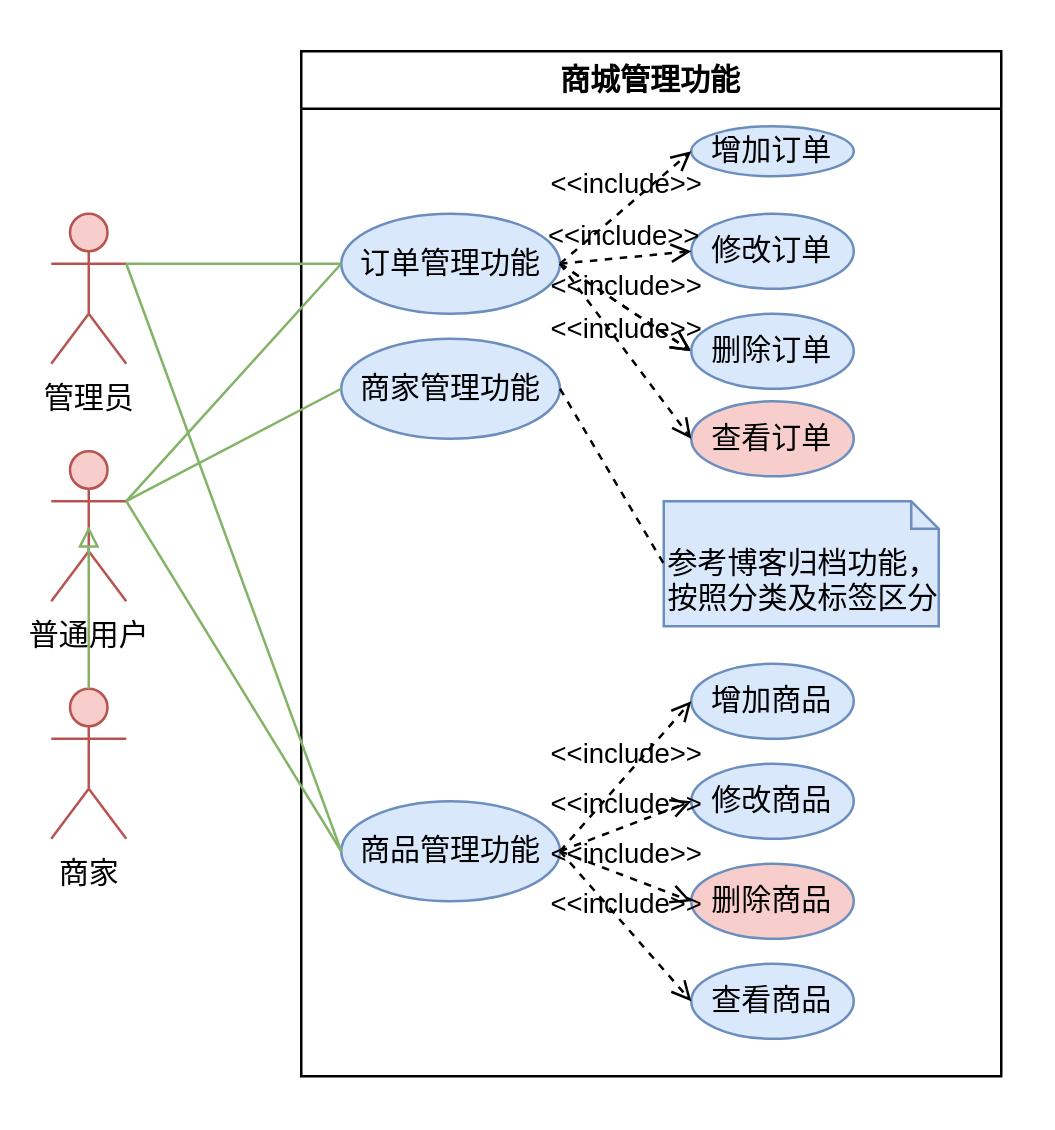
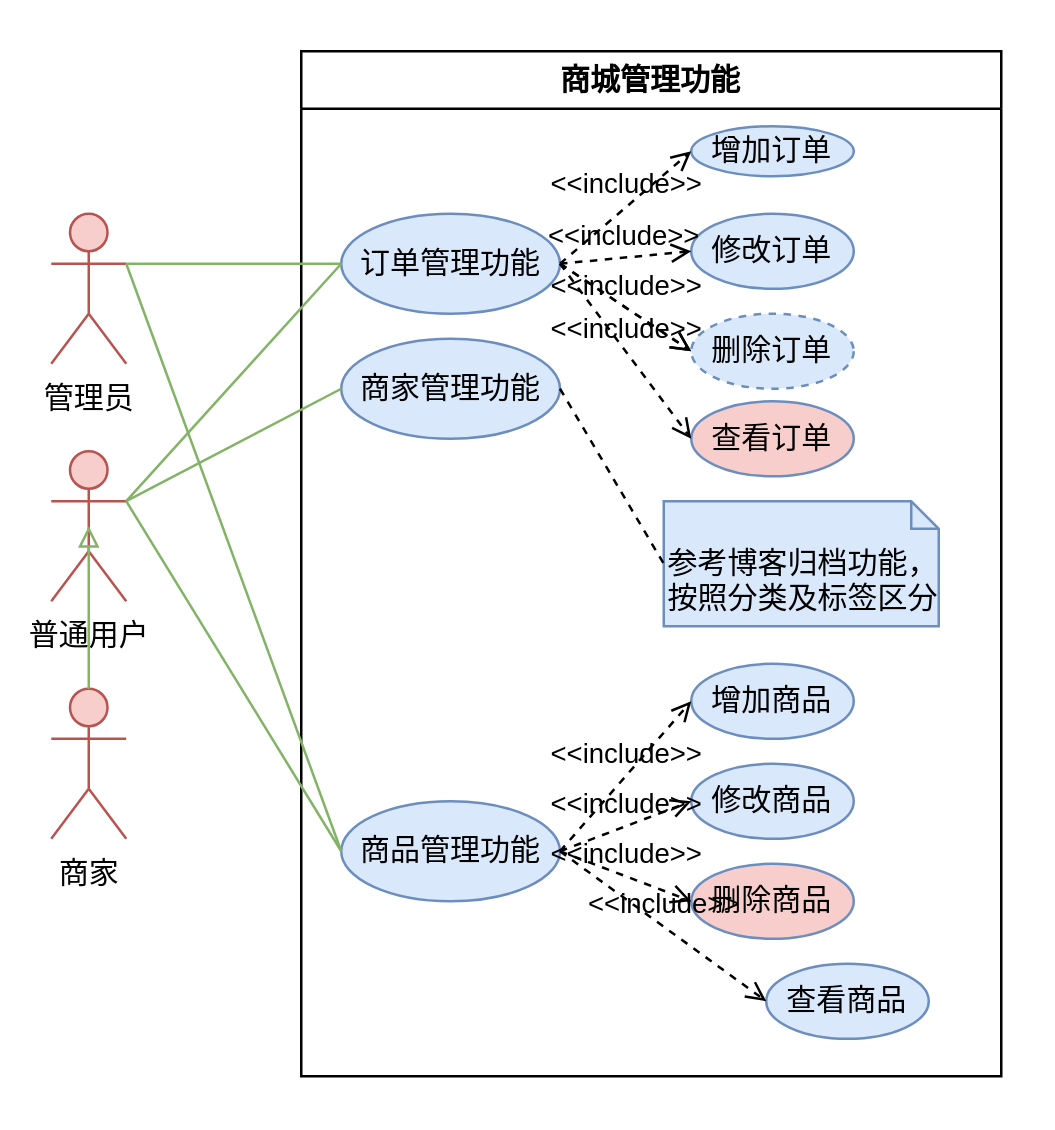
  <mxCell id="0" />
  <mxCell id="1" parent="0" />
  <mxCell id="2" value="商城管理功能" style="swimlane;whiteSpace=wrap;html=1;" vertex="1" parent="1"><mxGeometry x="120" y="20" width="280" height="410" as="geometry" /></mxCell>
  <mxCell id="3" value="订单管理功能" style="ellipse;whiteSpace=wrap;html=1;fillColor=#dae8fc;strokeColor=#6c8ebf;" vertex="1" parent="2"><mxGeometry x="16" y="65" width="87.5" height="40" as="geometry" /></mxCell>
  <mxCell id="4" value="商家管理功能" style="ellipse;whiteSpace=wrap;html=1;fillColor=#dae8fc;strokeColor=#6c8ebf;" vertex="1" parent="2"><mxGeometry x="16" y="115" width="87.5" height="40" as="geometry" /></mxCell>
  <mxCell id="5" value="增加订单" style="ellipse;whiteSpace=wrap;html=1;fillColor=#dae8fc;strokeColor=#6c8ebf;" vertex="1" parent="2"><mxGeometry x="156" y="30" width="65" height="20" as="geometry" /></mxCell>
  <mxCell id="6" value="修改订单" style="ellipse;whiteSpace=wrap;html=1;fillColor=#dae8fc;strokeColor=#6c8ebf;" vertex="1" parent="2"><mxGeometry x="156" y="65" width="65" height="30" as="geometry" /></mxCell>
  <mxCell id="7" value="&amp;lt;&amp;lt;include&amp;gt;&amp;gt;" style="html=1;verticalAlign=bottom;labelBackgroundColor=none;endArrow=open;endFill=0;dashed=1;rounded=0;exitX=1;exitY=0.5;exitDx=0;exitDy=0;entryX=0;entryY=0.5;entryDx=0;entryDy=0;" edge="1" parent="2" source="3" target="5"><mxGeometry x="0.0" width="160" relative="1" as="geometry"><mxPoint x="155" y="155" as="sourcePoint" /><mxPoint x="205" y="125" as="targetPoint" /><mxPoint as="offset" /></mxGeometry></mxCell>
  <mxCell id="8" value="&amp;lt;&amp;lt;include&amp;gt;&amp;gt;" style="html=1;verticalAlign=bottom;labelBackgroundColor=none;endArrow=open;endFill=0;dashed=1;rounded=0;entryX=0;entryY=0.5;entryDx=0;entryDy=0;exitX=1;exitY=0.5;exitDx=0;exitDy=0;" edge="1" parent="2" source="3" target="6"><mxGeometry x="0.0" width="160" relative="1" as="geometry"><mxPoint x="336" y="85" as="sourcePoint" /><mxPoint x="386" y="55" as="targetPoint" /><mxPoint as="offset" /></mxGeometry></mxCell>
  <mxCell id="9" value="&amp;lt;&amp;lt;include&amp;gt;&amp;gt;" style="html=1;verticalAlign=bottom;labelBackgroundColor=none;endArrow=open;endFill=0;dashed=1;rounded=0;exitX=1;exitY=0.5;exitDx=0;exitDy=0;entryX=0;entryY=0.5;entryDx=0;entryDy=0;" edge="1" parent="2" source="3" target="23"><mxGeometry x="0.0" width="160" relative="1" as="geometry"><mxPoint x="396" y="95" as="sourcePoint" /><mxPoint x="446" y="65" as="targetPoint" /><mxPoint as="offset" /></mxGeometry></mxCell>
  <mxCell id="10" value="查看订单" style="ellipse;whiteSpace=wrap;html=1;fillColor=#f8cecc;strokeColor=#6c8ebf;" vertex="1" parent="2"><mxGeometry x="156" y="140" width="65" height="30" as="geometry" /></mxCell>
  <mxCell id="11" value="&amp;lt;&amp;lt;include&amp;gt;&amp;gt;" style="html=1;verticalAlign=bottom;labelBackgroundColor=none;endArrow=open;endFill=0;dashed=1;rounded=0;exitX=1;exitY=0.5;exitDx=0;exitDy=0;entryX=0;entryY=0.5;entryDx=0;entryDy=0;" edge="1" parent="2" source="3" target="10"><mxGeometry x="0.0" width="160" relative="1" as="geometry"><mxPoint x="102.25" y="125" as="sourcePoint" /><mxPoint x="37.25" y="160" as="targetPoint" /><mxPoint as="offset" /></mxGeometry></mxCell>
  <mxCell id="12" value="商品管理功能" style="ellipse;whiteSpace=wrap;html=1;fillColor=#dae8fc;strokeColor=#6c8ebf;" vertex="1" parent="2"><mxGeometry x="16" y="300" width="87.5" height="40" as="geometry" /></mxCell>
  <mxCell id="13" value="增加商品" style="ellipse;whiteSpace=wrap;html=1;fillColor=#dae8fc;strokeColor=#6c8ebf;" vertex="1" parent="2"><mxGeometry x="156" y="245" width="65" height="30" as="geometry" /></mxCell>
  <mxCell id="14" value="修改商品" style="ellipse;whiteSpace=wrap;html=1;fillColor=#dae8fc;strokeColor=#6c8ebf;" vertex="1" parent="2"><mxGeometry x="156" y="285" width="65" height="30" as="geometry" /></mxCell>
  <mxCell id="15" value="删除商品" style="ellipse;whiteSpace=wrap;html=1;fillColor=#f8cecc;strokeColor=#6c8ebf;" vertex="1" parent="2"><mxGeometry x="156" y="325" width="65" height="30" as="geometry" /></mxCell>
- <mxCell id="16" value="查看商品" style="ellipse;whiteSpace=wrap;html=1;fillColor=#dae8fc;strokeColor=#6c8ebf;" vertex="1" parent="2"><mxGeometry x="156" y="365" width="65" height="30" as="geometry" /></mxCell>
+ <mxCell id="16" value="查看商品" style="ellipse;whiteSpace=wrap;html=1;fillColor=#dae8fc;strokeColor=#6c8ebf;" vertex="1" parent="2"><mxGeometry x="186" y="365" width="65" height="30" as="geometry" /></mxCell>
  <mxCell id="17" value="&amp;lt;&amp;lt;include&amp;gt;&amp;gt;" style="html=1;verticalAlign=bottom;labelBackgroundColor=none;endArrow=open;endFill=0;dashed=1;rounded=0;exitX=1;exitY=0.5;exitDx=0;exitDy=0;entryX=0;entryY=0.5;entryDx=0;entryDy=0;" edge="1" parent="2" source="12" target="13"><mxGeometry x="0.0" width="160" relative="1" as="geometry"><mxPoint x="82.5" y="225" as="sourcePoint" /><mxPoint x="113.5" y="305" as="targetPoint" /><mxPoint as="offset" /></mxGeometry></mxCell>
  <mxCell id="18" value="&amp;lt;&amp;lt;include&amp;gt;&amp;gt;" style="html=1;verticalAlign=bottom;labelBackgroundColor=none;endArrow=open;endFill=0;dashed=1;rounded=0;entryX=0;entryY=0.5;entryDx=0;entryDy=0;exitX=1;exitY=0.5;exitDx=0;exitDy=0;" edge="1" parent="2" source="12" target="14"><mxGeometry x="0.0" width="160" relative="1" as="geometry"><mxPoint x="116" y="310" as="sourcePoint" /><mxPoint x="155" y="275" as="targetPoint" /><mxPoint as="offset" /></mxGeometry></mxCell>
  <mxCell id="19" value="&amp;lt;&amp;lt;include&amp;gt;&amp;gt;" style="html=1;verticalAlign=bottom;labelBackgroundColor=none;endArrow=open;endFill=0;dashed=1;rounded=0;entryX=0;entryY=0.5;entryDx=0;entryDy=0;exitX=1;exitY=0.5;exitDx=0;exitDy=0;" edge="1" parent="2" source="12" target="15"><mxGeometry x="0.0" width="160" relative="1" as="geometry"><mxPoint x="64.25" y="359.31" as="sourcePoint" /><mxPoint x="95.25" y="359.31" as="targetPoint" /><mxPoint as="offset" /></mxGeometry></mxCell>
  <mxCell id="20" value="&amp;lt;&amp;lt;include&amp;gt;&amp;gt;" style="html=1;verticalAlign=bottom;labelBackgroundColor=none;endArrow=open;endFill=0;dashed=1;rounded=0;entryX=0;entryY=0.5;entryDx=0;entryDy=0;exitX=1;exitY=0.5;exitDx=0;exitDy=0;" edge="1" parent="2" source="12" target="16"><mxGeometry x="0.0" width="160" relative="1" as="geometry"><mxPoint x="346" y="290" as="sourcePoint" /><mxPoint x="377" y="290" as="targetPoint" /><mxPoint as="offset" /></mxGeometry></mxCell>
  <mxCell id="21" value="参考博客归档功能，按照分类及标签区分" style="shape=note2;boundedLbl=1;whiteSpace=wrap;html=1;size=11;verticalAlign=top;align=left;fillColor=#dae8fc;strokeColor=#6c8ebf;" vertex="1" parent="2"><mxGeometry x="145" y="180" width="110" height="50" as="geometry" /></mxCell>
  <mxCell id="22" value="" style="html=1;verticalAlign=bottom;labelBackgroundColor=none;endArrow=open;endFill=0;dashed=1;rounded=0;exitX=1;exitY=0.5;exitDx=0;exitDy=0;entryX=0;entryY=0.5;entryDx=0;entryDy=0;" edge="1" parent="2" source="3" target="23"><mxGeometry x="0.0" width="160" relative="1" as="geometry"><mxPoint x="418" y="195" as="sourcePoint" /><mxPoint x="479" y="275" as="targetPoint" /><mxPoint as="offset" /></mxGeometry></mxCell>
- <mxCell id="23" value="删除订单" style="ellipse;whiteSpace=wrap;html=1;fillColor=#dae8fc;strokeColor=#6c8ebf;" vertex="1" parent="2"><mxGeometry x="156" y="105" width="65" height="30" as="geometry" /></mxCell>
+ <mxCell id="23" value="删除订单" style="ellipse;whiteSpace=wrap;html=1;fillColor=#dae8fc;strokeColor=#6c8ebf;dashed=1;" vertex="1" parent="2"><mxGeometry x="156" y="105" width="65" height="30" as="geometry" /></mxCell>
  <mxCell id="24" value="" style="endArrow=none;dashed=1;html=1;rounded=0;exitX=1;exitY=0.5;exitDx=0;exitDy=0;entryX=0;entryY=0.5;entryDx=0;entryDy=0;entryPerimeter=0;" edge="1" parent="2" source="4" target="21"><mxGeometry width="50" height="50" relative="1" as="geometry"><mxPoint x="346" y="200" as="sourcePoint" /><mxPoint x="448.5" y="220" as="targetPoint" /></mxGeometry></mxCell>
  <mxCell id="25" value="普通用户" style="shape=umlActor;verticalLabelPosition=bottom;verticalAlign=top;html=1;fillColor=#f8cecc;strokeColor=#b85450;" vertex="1" parent="1"><mxGeometry x="20" y="180" width="30" height="60" as="geometry" /></mxCell>
  <mxCell id="26" value="商家" style="shape=umlActor;verticalLabelPosition=bottom;verticalAlign=top;html=1;fillColor=#f8cecc;strokeColor=#b85450;" vertex="1" parent="1"><mxGeometry x="20" y="275" width="30" height="60" as="geometry" /></mxCell>
  <mxCell id="27" value="管理员" style="shape=umlActor;verticalLabelPosition=bottom;verticalAlign=top;html=1;fillColor=#f8cecc;strokeColor=#b85450;" vertex="1" parent="1"><mxGeometry x="20" y="85" width="30" height="60" as="geometry" /></mxCell>
  <mxCell id="28" value="" style="endArrow=block;endFill=0;html=1;rounded=0;fillColor=#d5e8d4;strokeColor=#82b366;exitX=0.5;exitY=0;exitDx=0;exitDy=0;exitPerimeter=0;entryX=0.5;entryY=0.5;entryDx=0;entryDy=0;entryPerimeter=0;" edge="1" parent="1" source="26" target="25"><mxGeometry width="160" relative="1" as="geometry"><mxPoint x="75" y="425" as="sourcePoint" /><mxPoint x="60" y="345" as="targetPoint" /></mxGeometry></mxCell>
  <mxCell id="29" value="" style="endArrow=none;html=1;rounded=0;fillColor=#d5e8d4;strokeColor=#82b366;entryX=1;entryY=0.333;entryDx=0;entryDy=0;entryPerimeter=0;exitX=0;exitY=0.5;exitDx=0;exitDy=0;" edge="1" parent="1" source="4" target="25"><mxGeometry width="50" height="50" relative="1" as="geometry"><mxPoint x="200" y="170" as="sourcePoint" /><mxPoint x="60" y="190" as="targetPoint" /></mxGeometry></mxCell>
  <mxCell id="30" value="" style="endArrow=none;html=1;rounded=0;fillColor=#d5e8d4;strokeColor=#82b366;entryX=1;entryY=0.333;entryDx=0;entryDy=0;entryPerimeter=0;exitX=0;exitY=0.5;exitDx=0;exitDy=0;" edge="1" parent="1" source="3" target="27"><mxGeometry width="50" height="50" relative="1" as="geometry"><mxPoint x="163" y="160" as="sourcePoint" /><mxPoint x="50" y="110" as="targetPoint" /></mxGeometry></mxCell>
  <mxCell id="31" value="" style="endArrow=none;html=1;rounded=0;fillColor=#d5e8d4;strokeColor=#82b366;entryX=0;entryY=0.5;entryDx=0;entryDy=0;exitX=1;exitY=0.333;exitDx=0;exitDy=0;exitPerimeter=0;" edge="1" parent="1" source="25" target="3"><mxGeometry width="50" height="50" relative="1" as="geometry"><mxPoint x="146" y="220" as="sourcePoint" /><mxPoint x="60" y="210" as="targetPoint" /></mxGeometry></mxCell>
  <mxCell id="32" value="" style="endArrow=none;html=1;rounded=0;fillColor=#d5e8d4;strokeColor=#82b366;exitX=0;exitY=0.5;exitDx=0;exitDy=0;entryX=1;entryY=0.333;entryDx=0;entryDy=0;entryPerimeter=0;" edge="1" parent="1" source="12" target="27"><mxGeometry width="50" height="50" relative="1" as="geometry"><mxPoint x="146" y="115" as="sourcePoint" /><mxPoint x="66" y="130" as="targetPoint" /></mxGeometry></mxCell>
  <mxCell id="33" value="" style="endArrow=none;html=1;rounded=0;fillColor=#d5e8d4;strokeColor=#82b366;exitX=0;exitY=0.5;exitDx=0;exitDy=0;entryX=1;entryY=0.333;entryDx=0;entryDy=0;entryPerimeter=0;" edge="1" parent="1" source="12" target="25"><mxGeometry width="50" height="50" relative="1" as="geometry"><mxPoint x="146" y="350" as="sourcePoint" /><mxPoint x="60" y="115" as="targetPoint" /></mxGeometry></mxCell>
